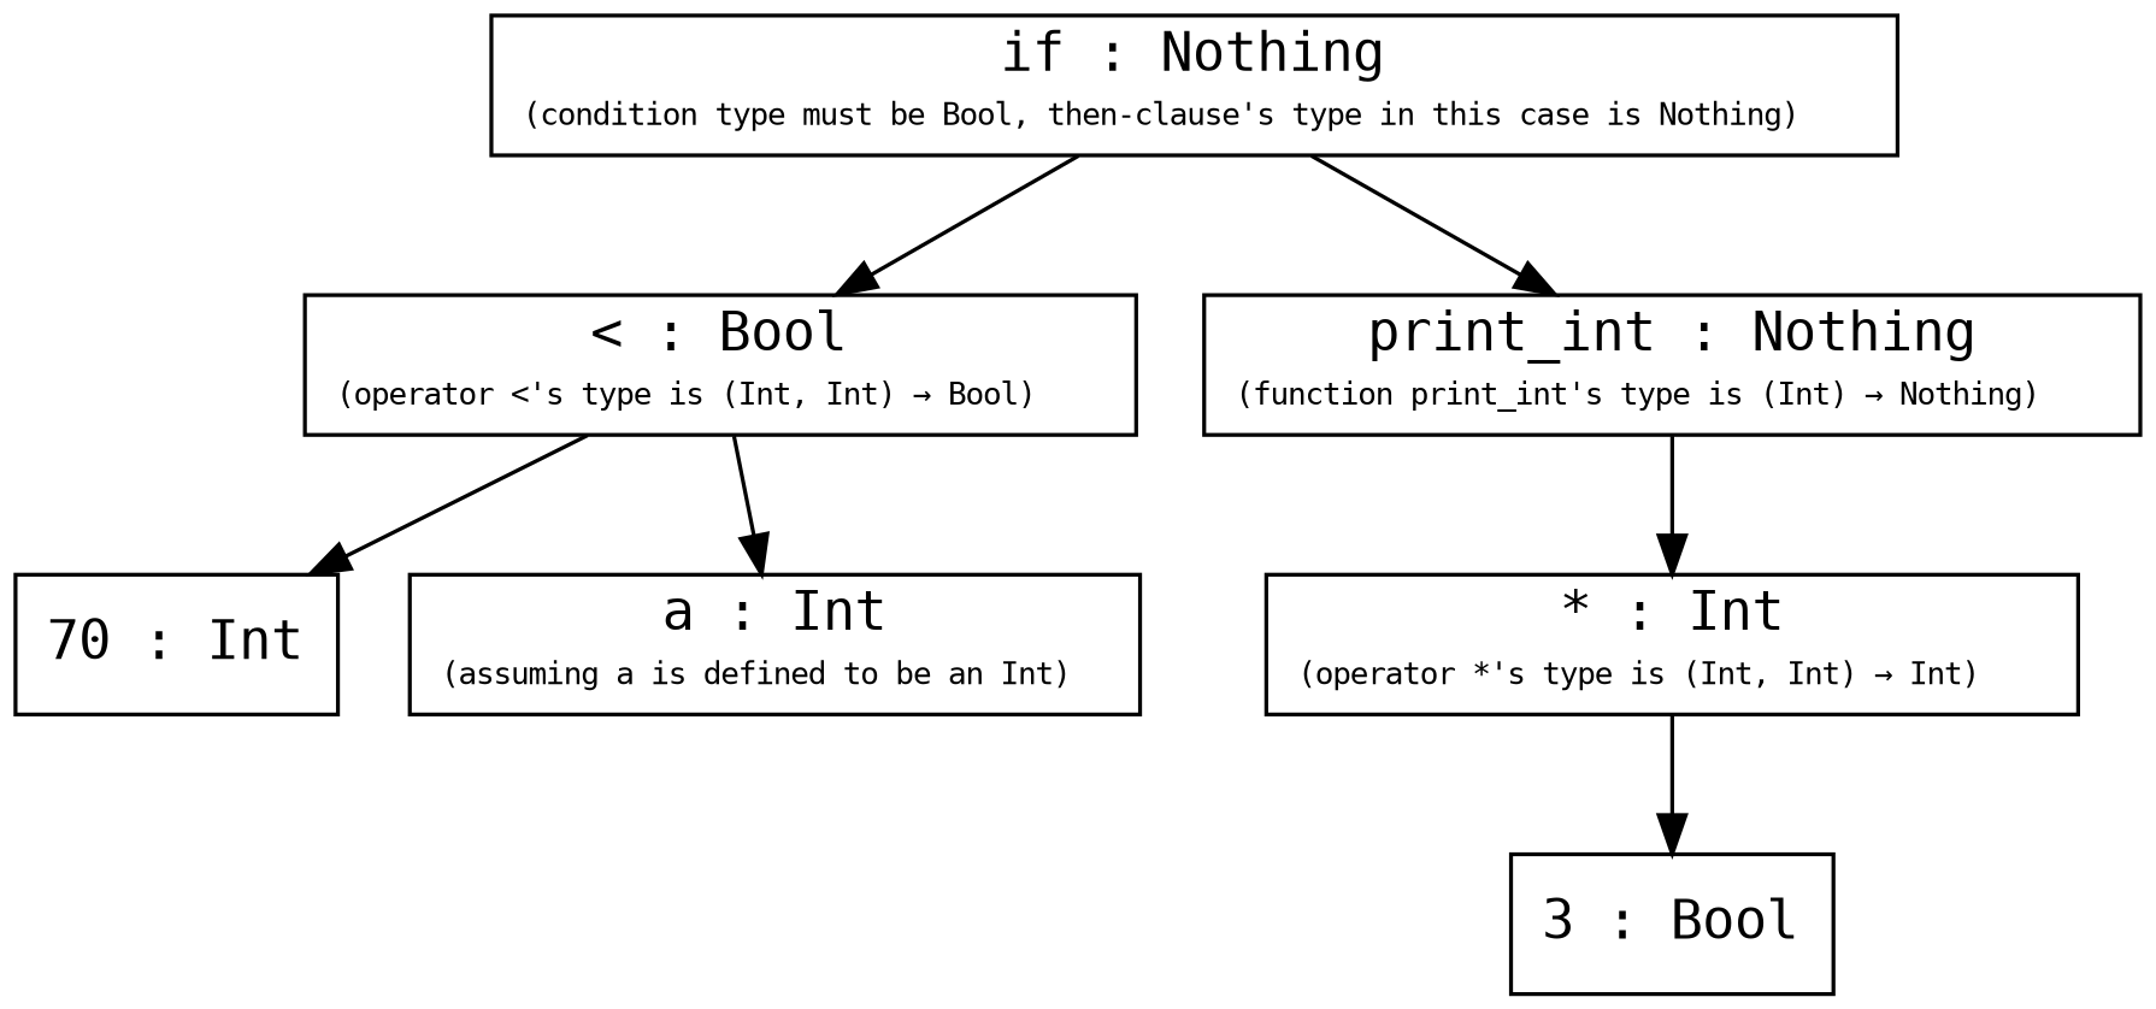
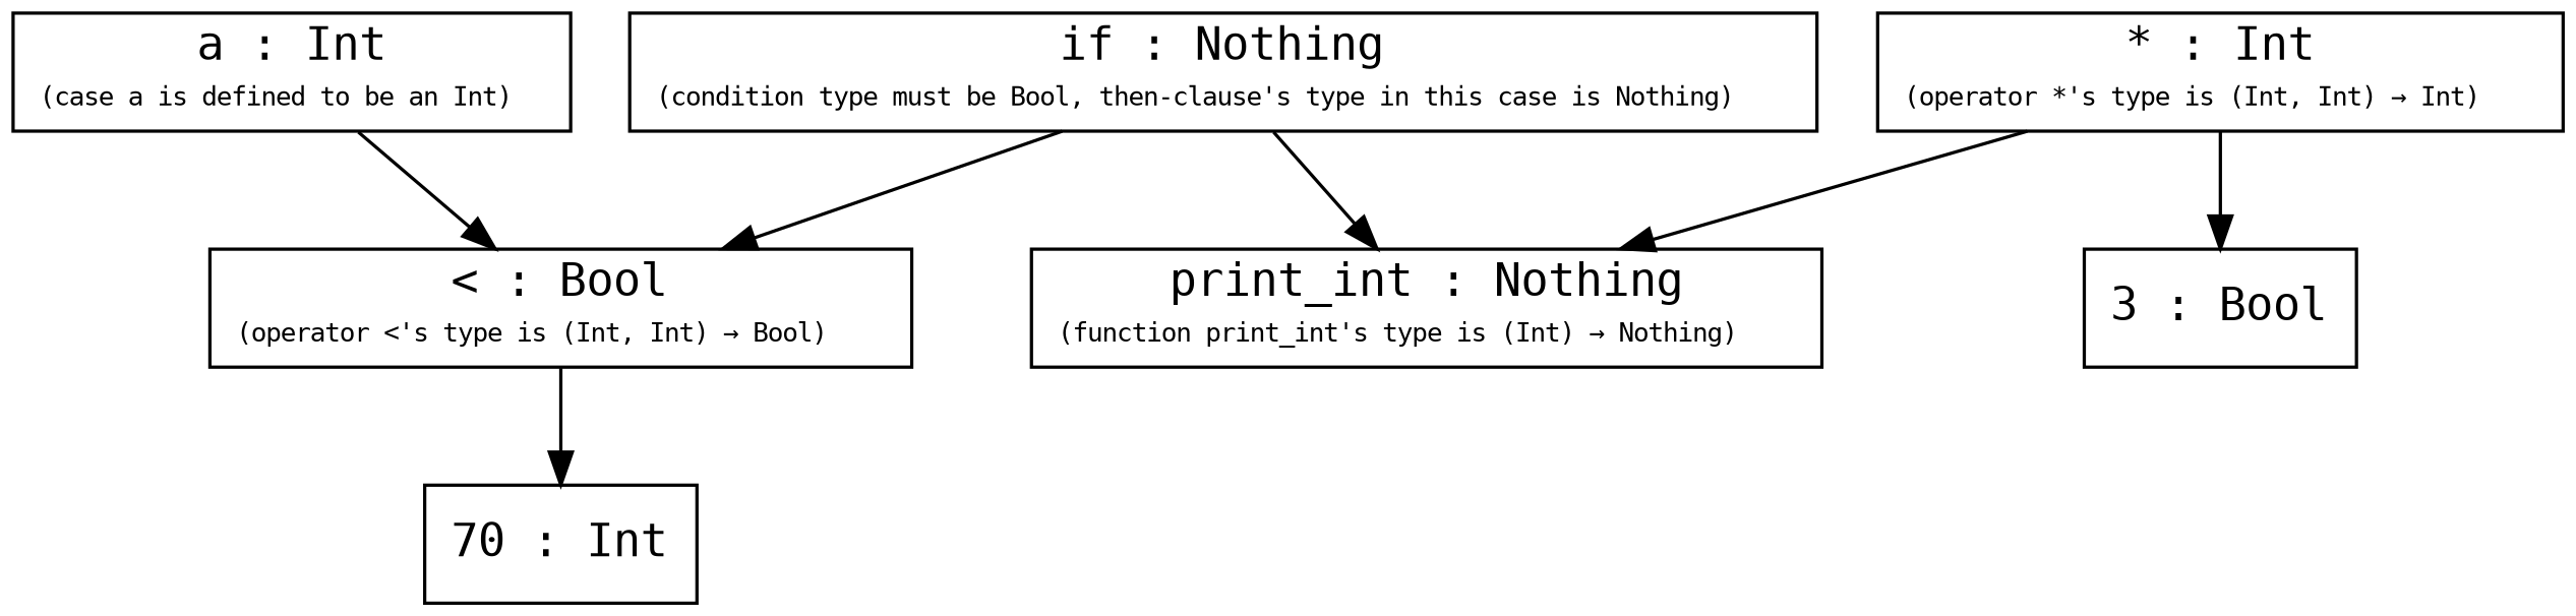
  digraph {
    ordering=out
    node [fontname=monospace shape=rect]
    edge [fontname=monospace fontsize=10]
    n1 [label=<if : Nothing<BR/><FONT POINT-SIZE="8">(condition type must be Bool, then-clause's type in this case is Nothing)</FONT>&nbsp;&nbsp;>]
    n2 [label=<&lt; : Bool<BR/><FONT POINT-SIZE="8">(operator &lt;'s type is (Int, Int) → Bool)</FONT>&nbsp;&nbsp;>]
    n3 [label=<print_int : Nothing<BR/><FONT POINT-SIZE="8">(function print_int's type is (Int) → Nothing)</FONT>&nbsp;&nbsp;>]
    n4 [label="70 : Int"]
-   n5 [label=<a : Int<BR/><FONT POINT-SIZE="8">(assuming a is defined to be an Int)</FONT>&nbsp;>]
+   n5 [label=<a : Int<BR/><FONT POINT-SIZE="8">(case a is defined to be an Int)</FONT>&nbsp;>]
    n6 [label=<* : Int<BR/><FONT POINT-SIZE="8">(operator *'s type is (Int, Int) → Int)</FONT>&nbsp;&nbsp;>]
    n7 [label="3 : Bool"]
    n1 -> n2
    n1 -> n3
    n2 -> n4
-   n2 -> n5
-   n3 -> n6
+   n5 -> n2
+   n6 -> n3
    n6 -> n7
  }
